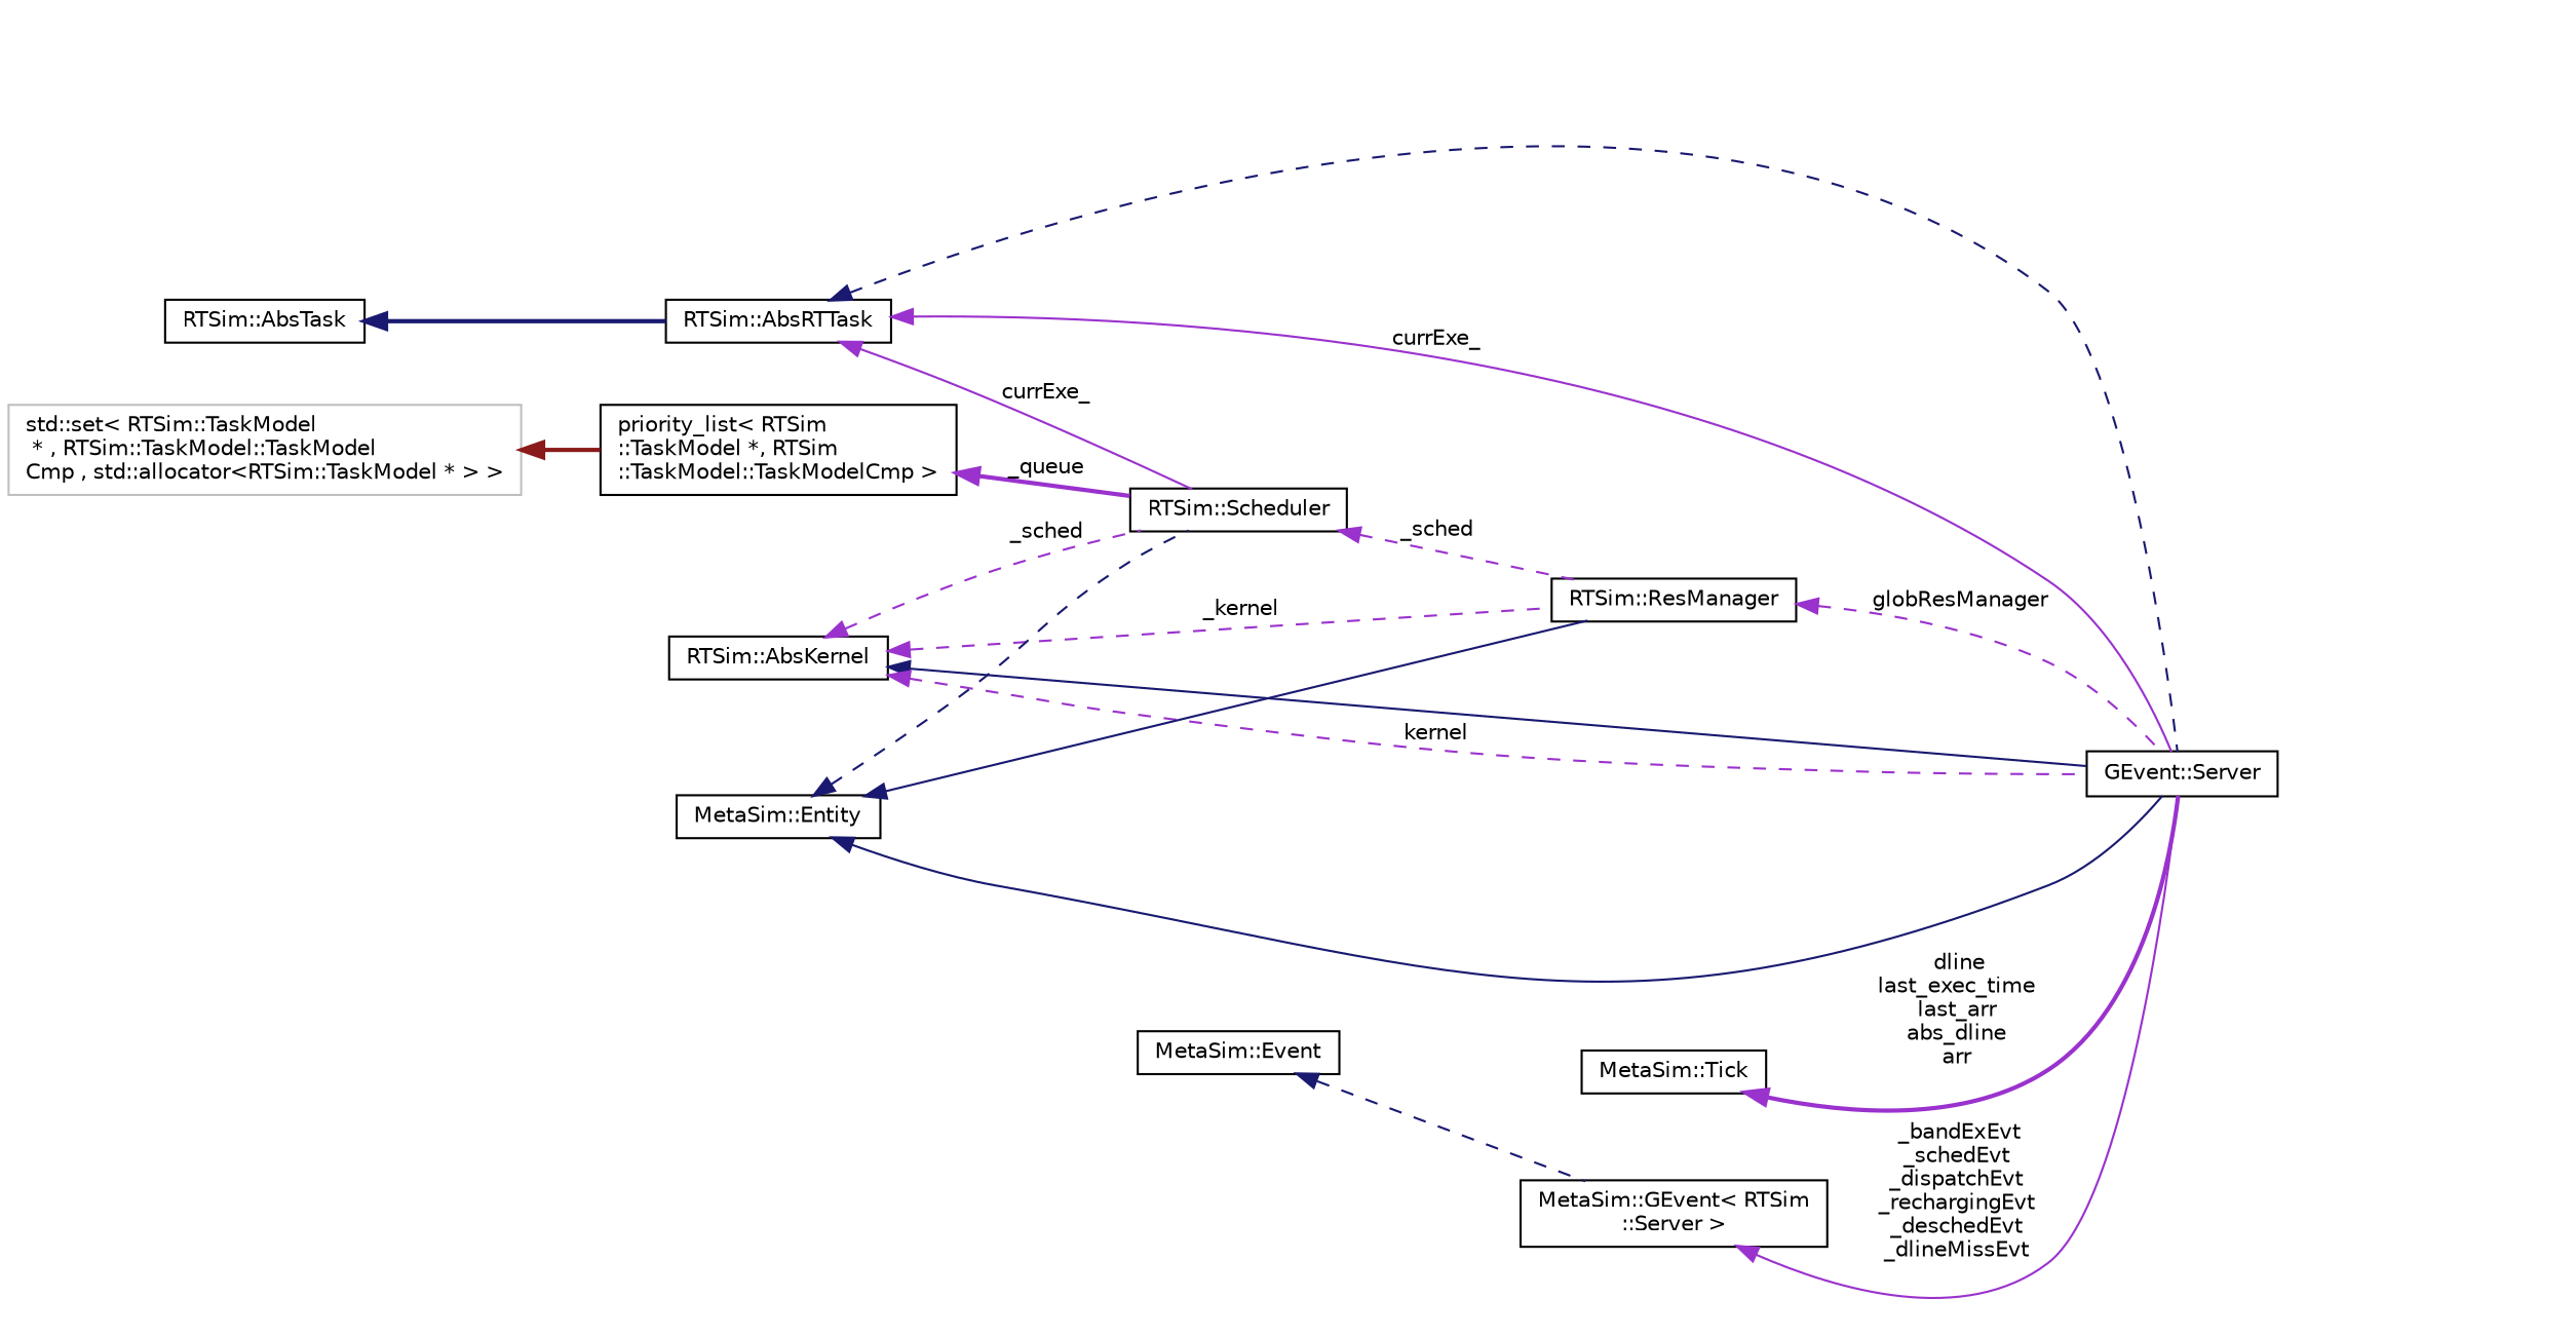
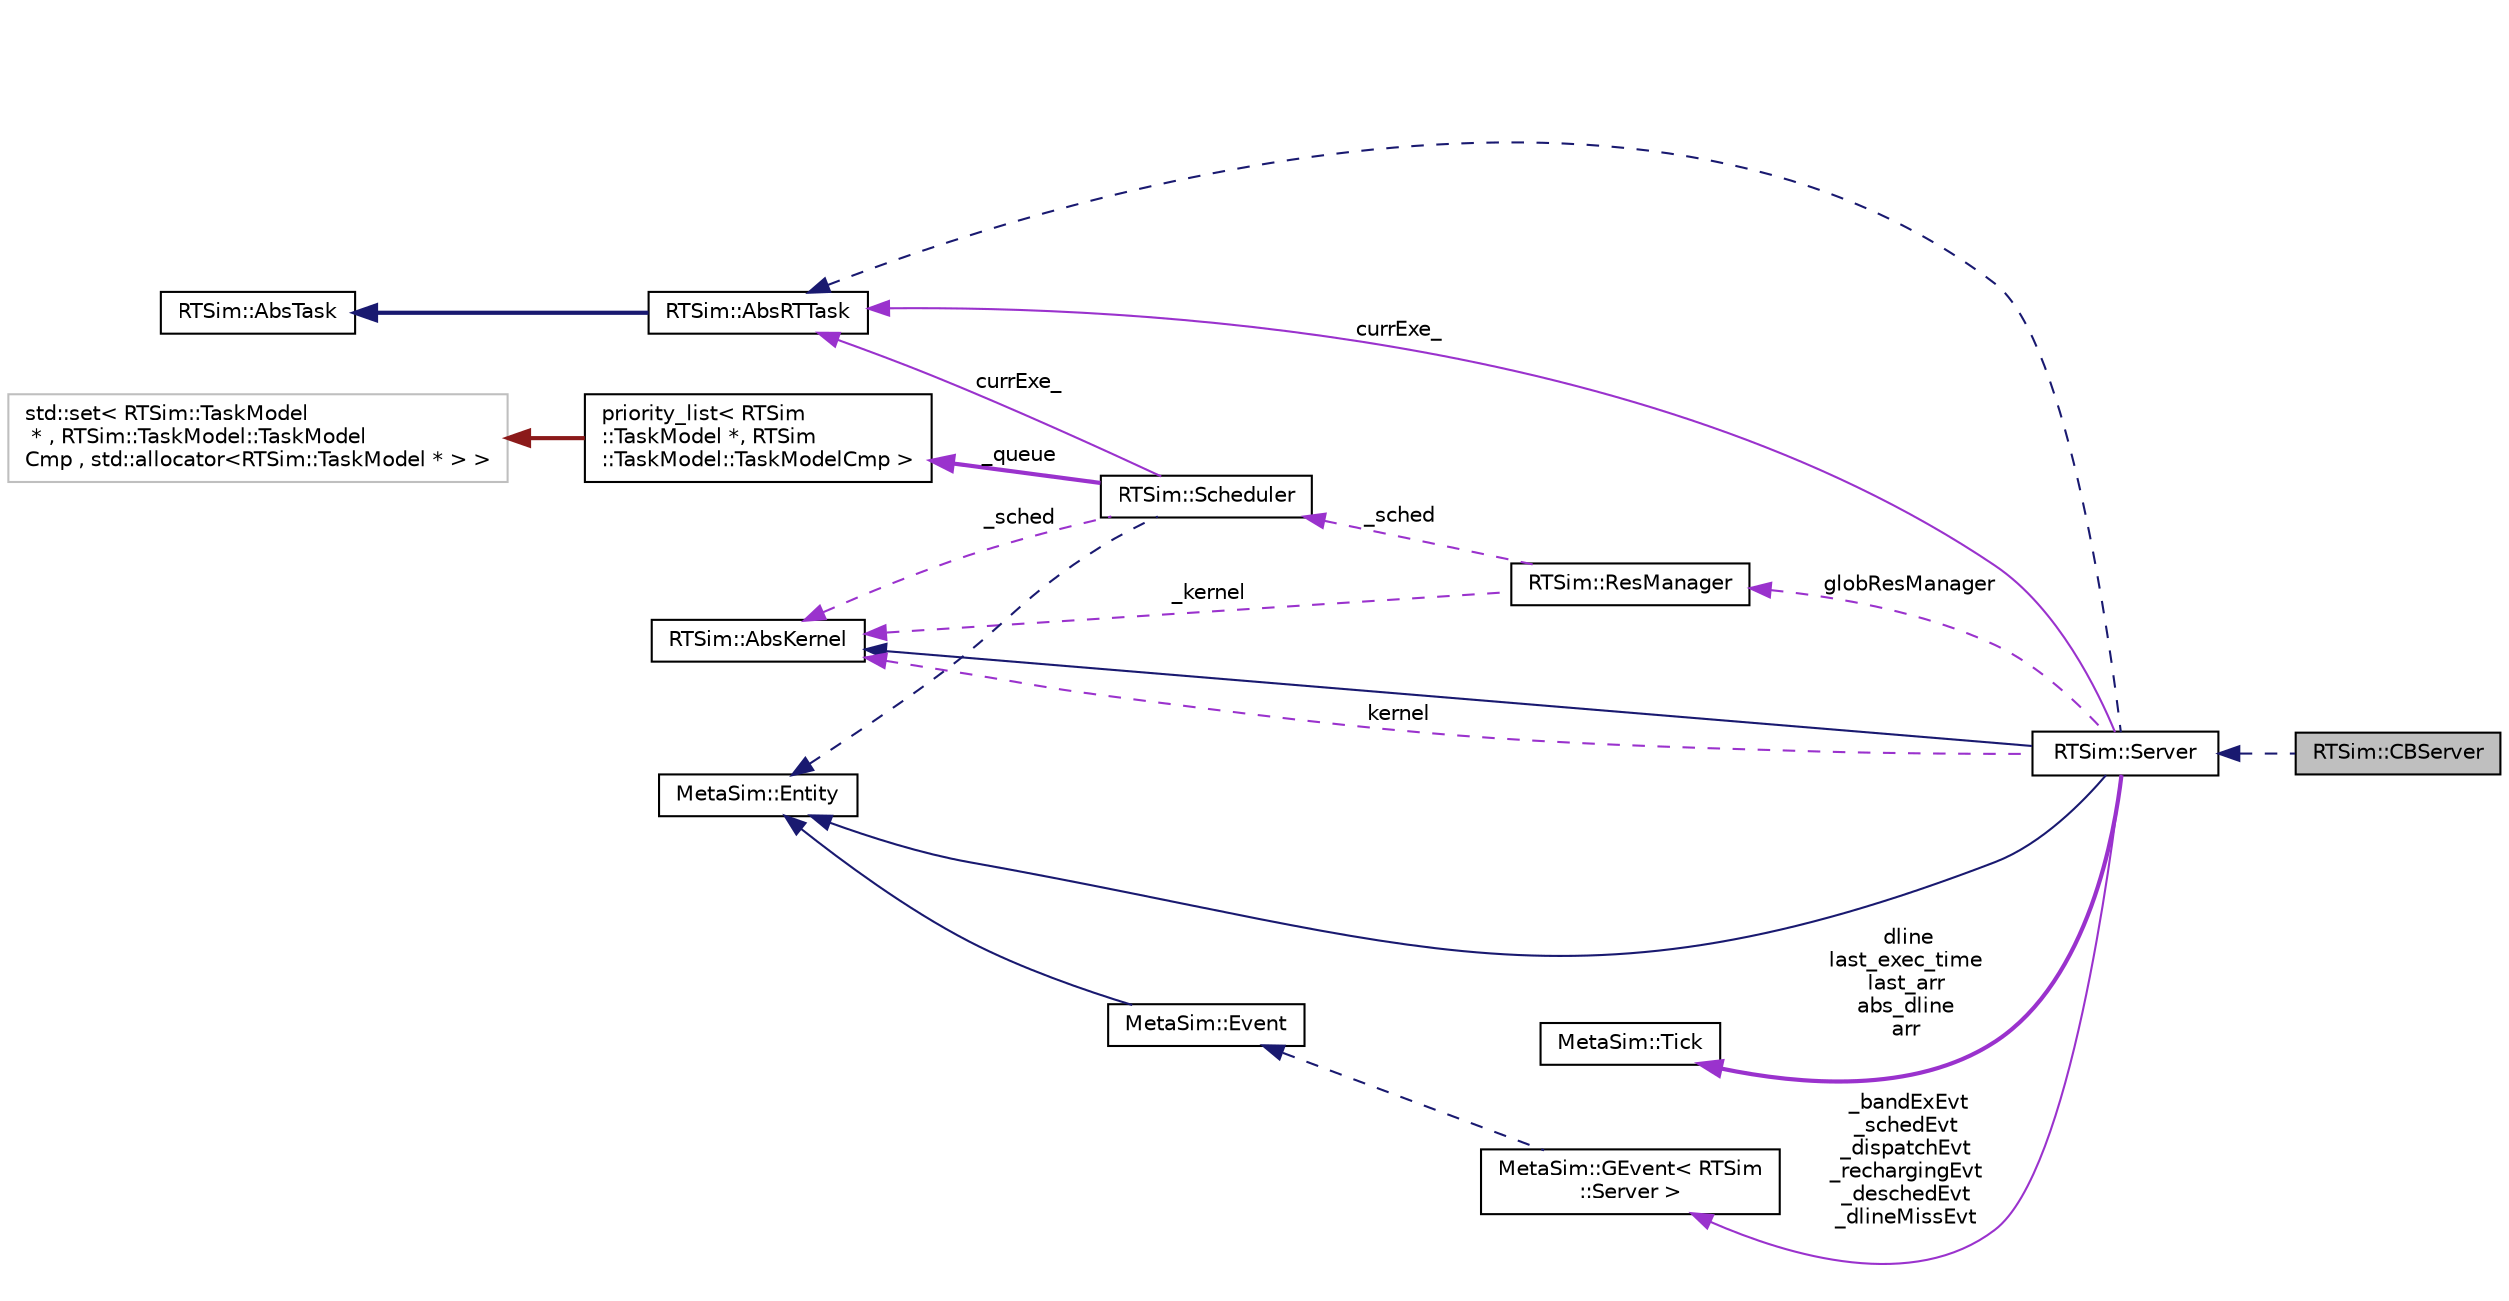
  digraph {
    rankdir=LR
    node [color=black fillcolor=white fontname=Helvetica fontsize=10 shape=record style=filled]
    edge [color=darkorchid3 dir=back fontname=Helvetica fontsize=10 labelfontname=Helvetica labelfontsize=10 style=dashed]
-   n2 [height=0.2 label="GEvent::Server" width=0.4]
+   n1 [fillcolor=grey75 fontcolor=black height=0.2 label="RTSim::CBServer" width=0.4]
+   n2 [height=0.2 label="RTSim::Server" width=0.4]
    n3 [height=0.2 label="RTSim::AbsRTTask" width=0.4]
    n4 [height=0.2 label="RTSim::Scheduler" width=0.4]
    n5 [height=0.2 label="RTSim::ResManager" width=0.4]
    n6 [height=0.2 label="RTSim::AbsTask" width=0.4]
    n7 [height=0.2 label="RTSim::AbsKernel" width=0.4]
    n8 [height=0.2 label="MetaSim::Entity" width=0.4]
    n9 [height=0.2 label="priority_list\< RTSim\l::TaskModel *, RTSim\l::TaskModel::TaskModelCmp \>" width=0.4]
    n10 [color=grey75 height=0.2 label="std::set\< RTSim::TaskModel\l * , RTSim::TaskModel::TaskModel\lCmp , std::allocator\<RTSim::TaskModel * \>  \>" width=0.4]
    n11 [height=0.2 label="MetaSim::Tick" width=0.4]
    n12 [height=0.2 label="MetaSim::GEvent\< RTSim\l::Server \>" width=0.4]
    n13 [height=0.2 label="MetaSim::Event" width=0.4]
+   n2 -> n1 [color=midnightblue]
    n3 -> n2 [color=midnightblue]
    n3 -> n2 [label=" currExe_" style=solid]
    n3 -> n4 [label=" currExe_" style=solid]
    n4 -> n5 [label=" _sched"]
    n5 -> n2 [label=" globResManager"]
    n6 -> n3 [color=midnightblue style=bold]
    n7 -> n2 [color=midnightblue style=solid]
    n7 -> n2 [label=" kernel"]
    n7 -> n4 [label=" _sched"]
    n7 -> n5 [label=" _kernel"]
    n8 -> n2 [color=midnightblue style=solid]
    n8 -> n4 [color=midnightblue]
-   n8 -> n5 [color=midnightblue style=solid]
+   n8 -> n13 [color=midnightblue style=solid]
    n9 -> n4 [label=" _queue" style=bold]
    n10 -> n9 [color=firebrick4 style=bold]
    n11 -> n2 [label=" dline\nlast_exec_time\nlast_arr\nabs_dline\narr" style=bold]
    n12 -> n2 [label=" _bandExEvt\n_schedEvt\n_dispatchEvt\n_rechargingEvt\n_deschedEvt\n_dlineMissEvt" style=solid]
    n13 -> n12 [color=midnightblue]
  }
